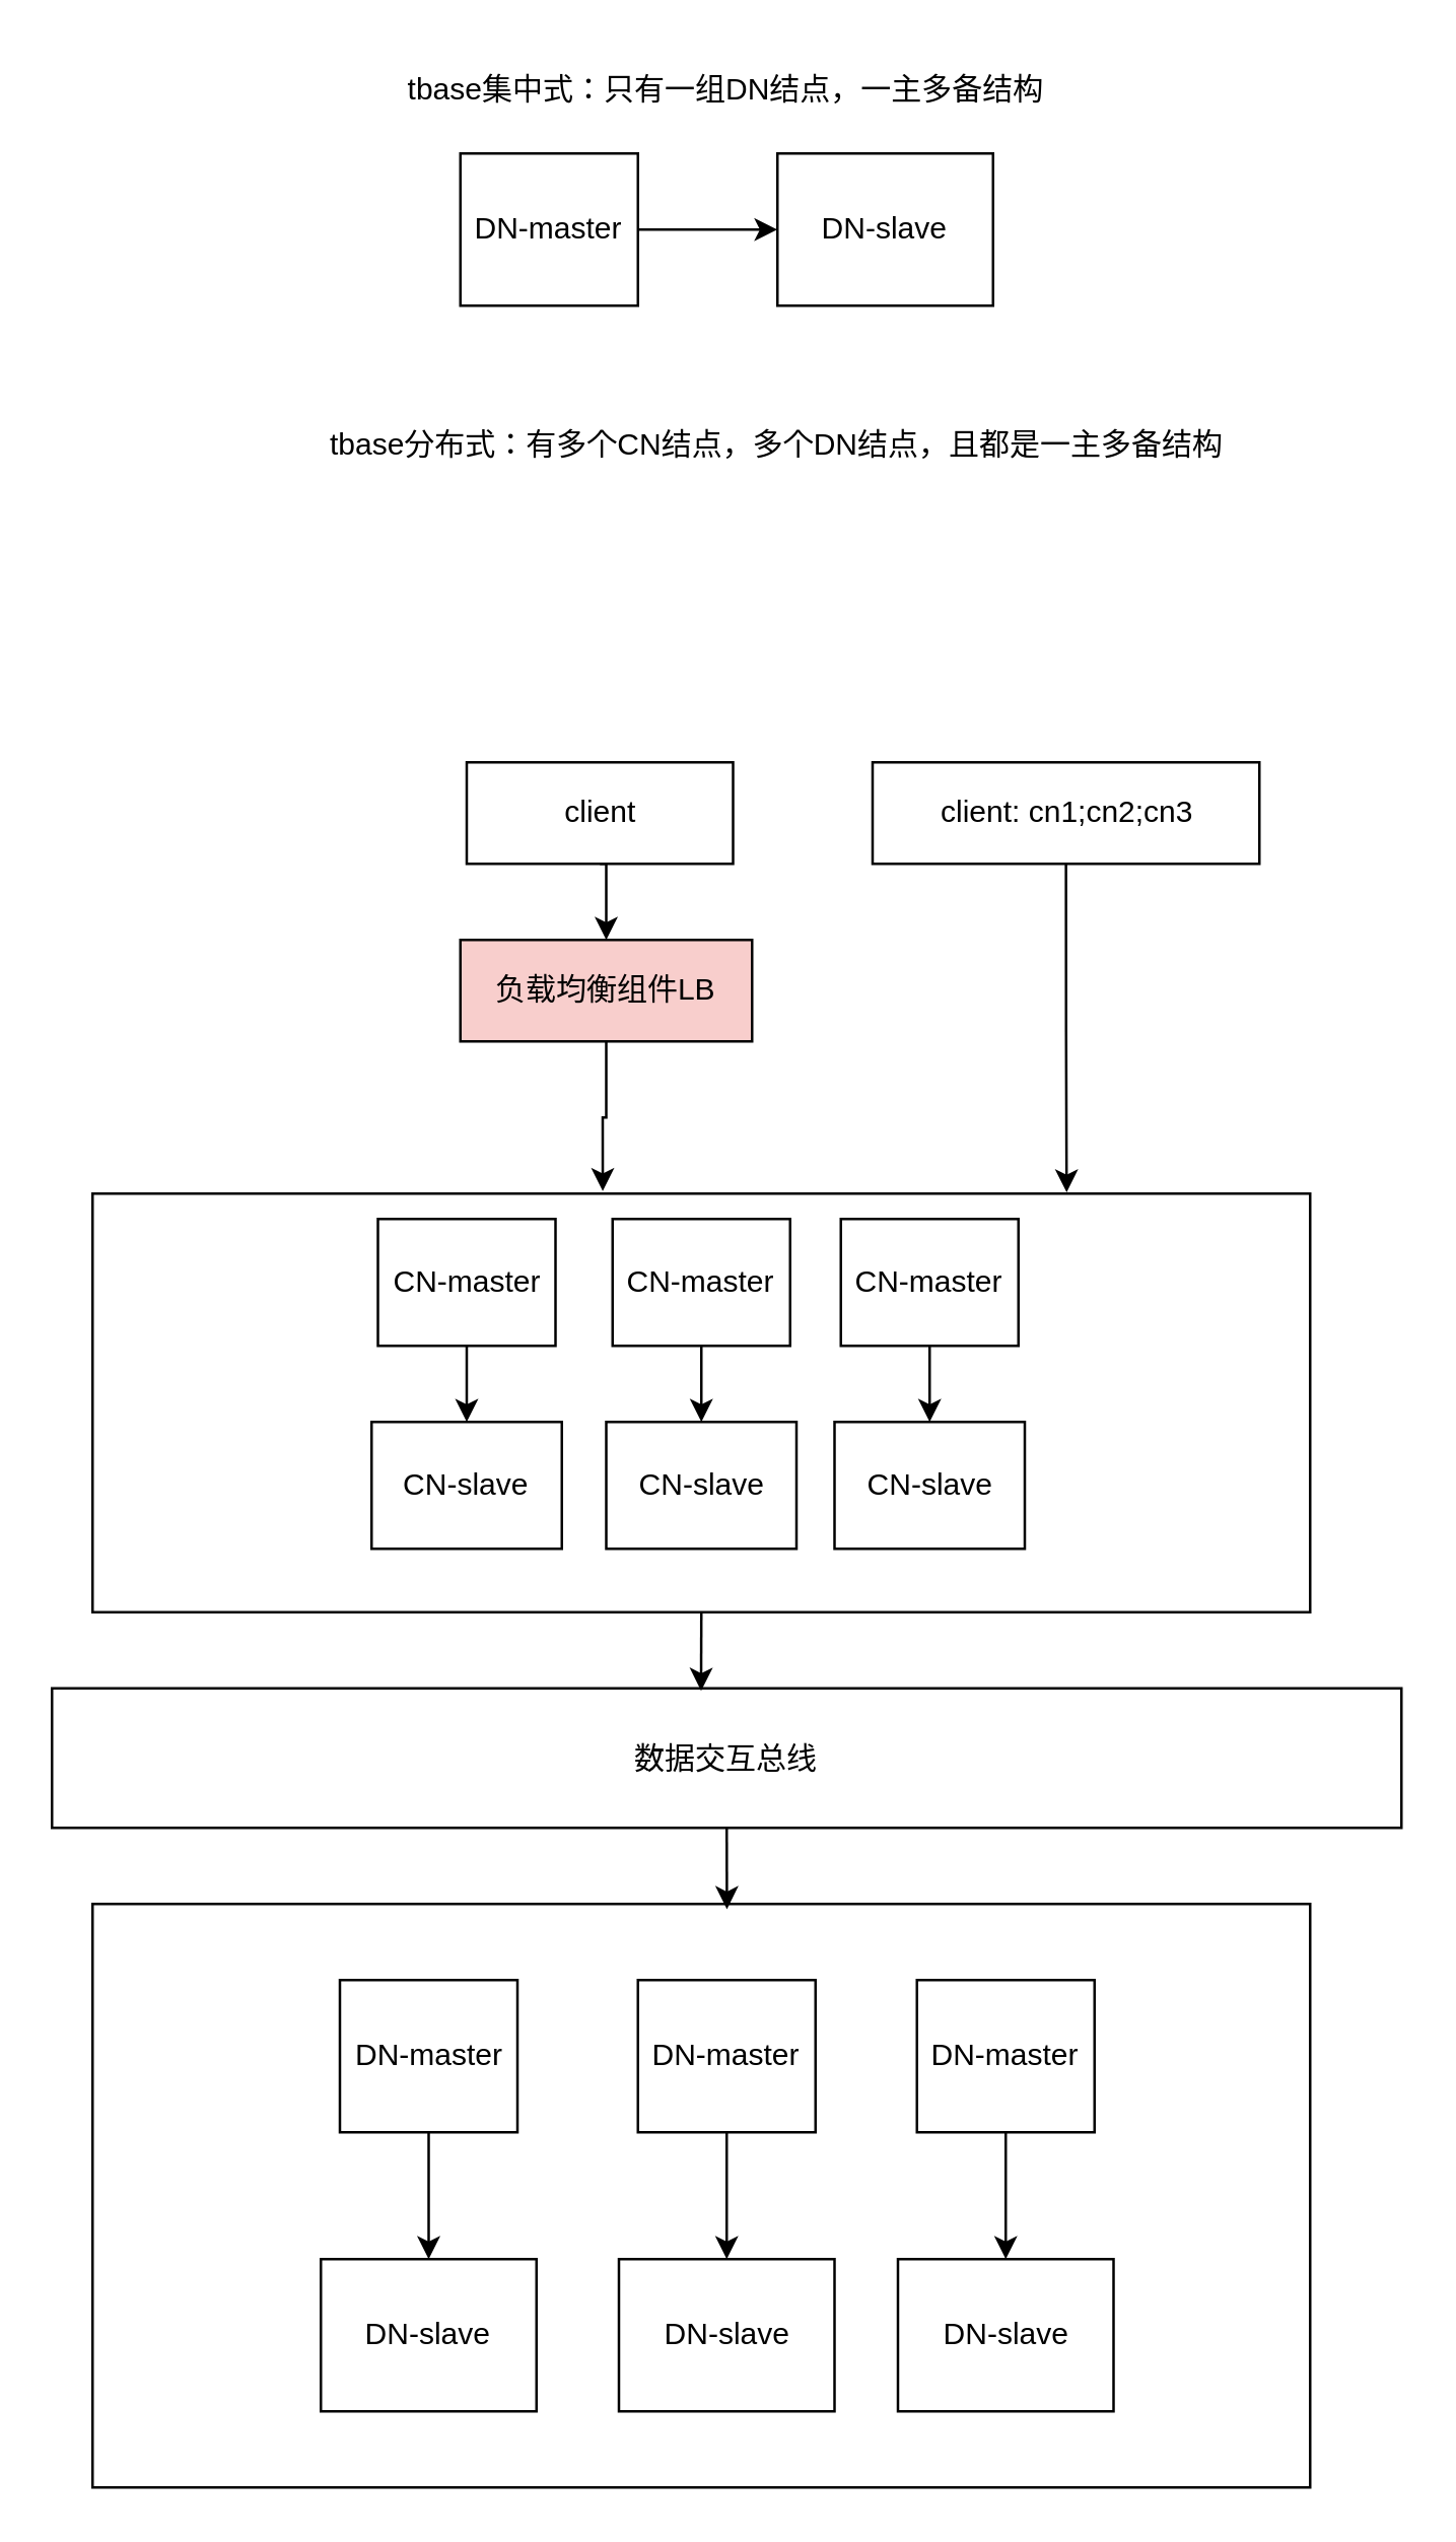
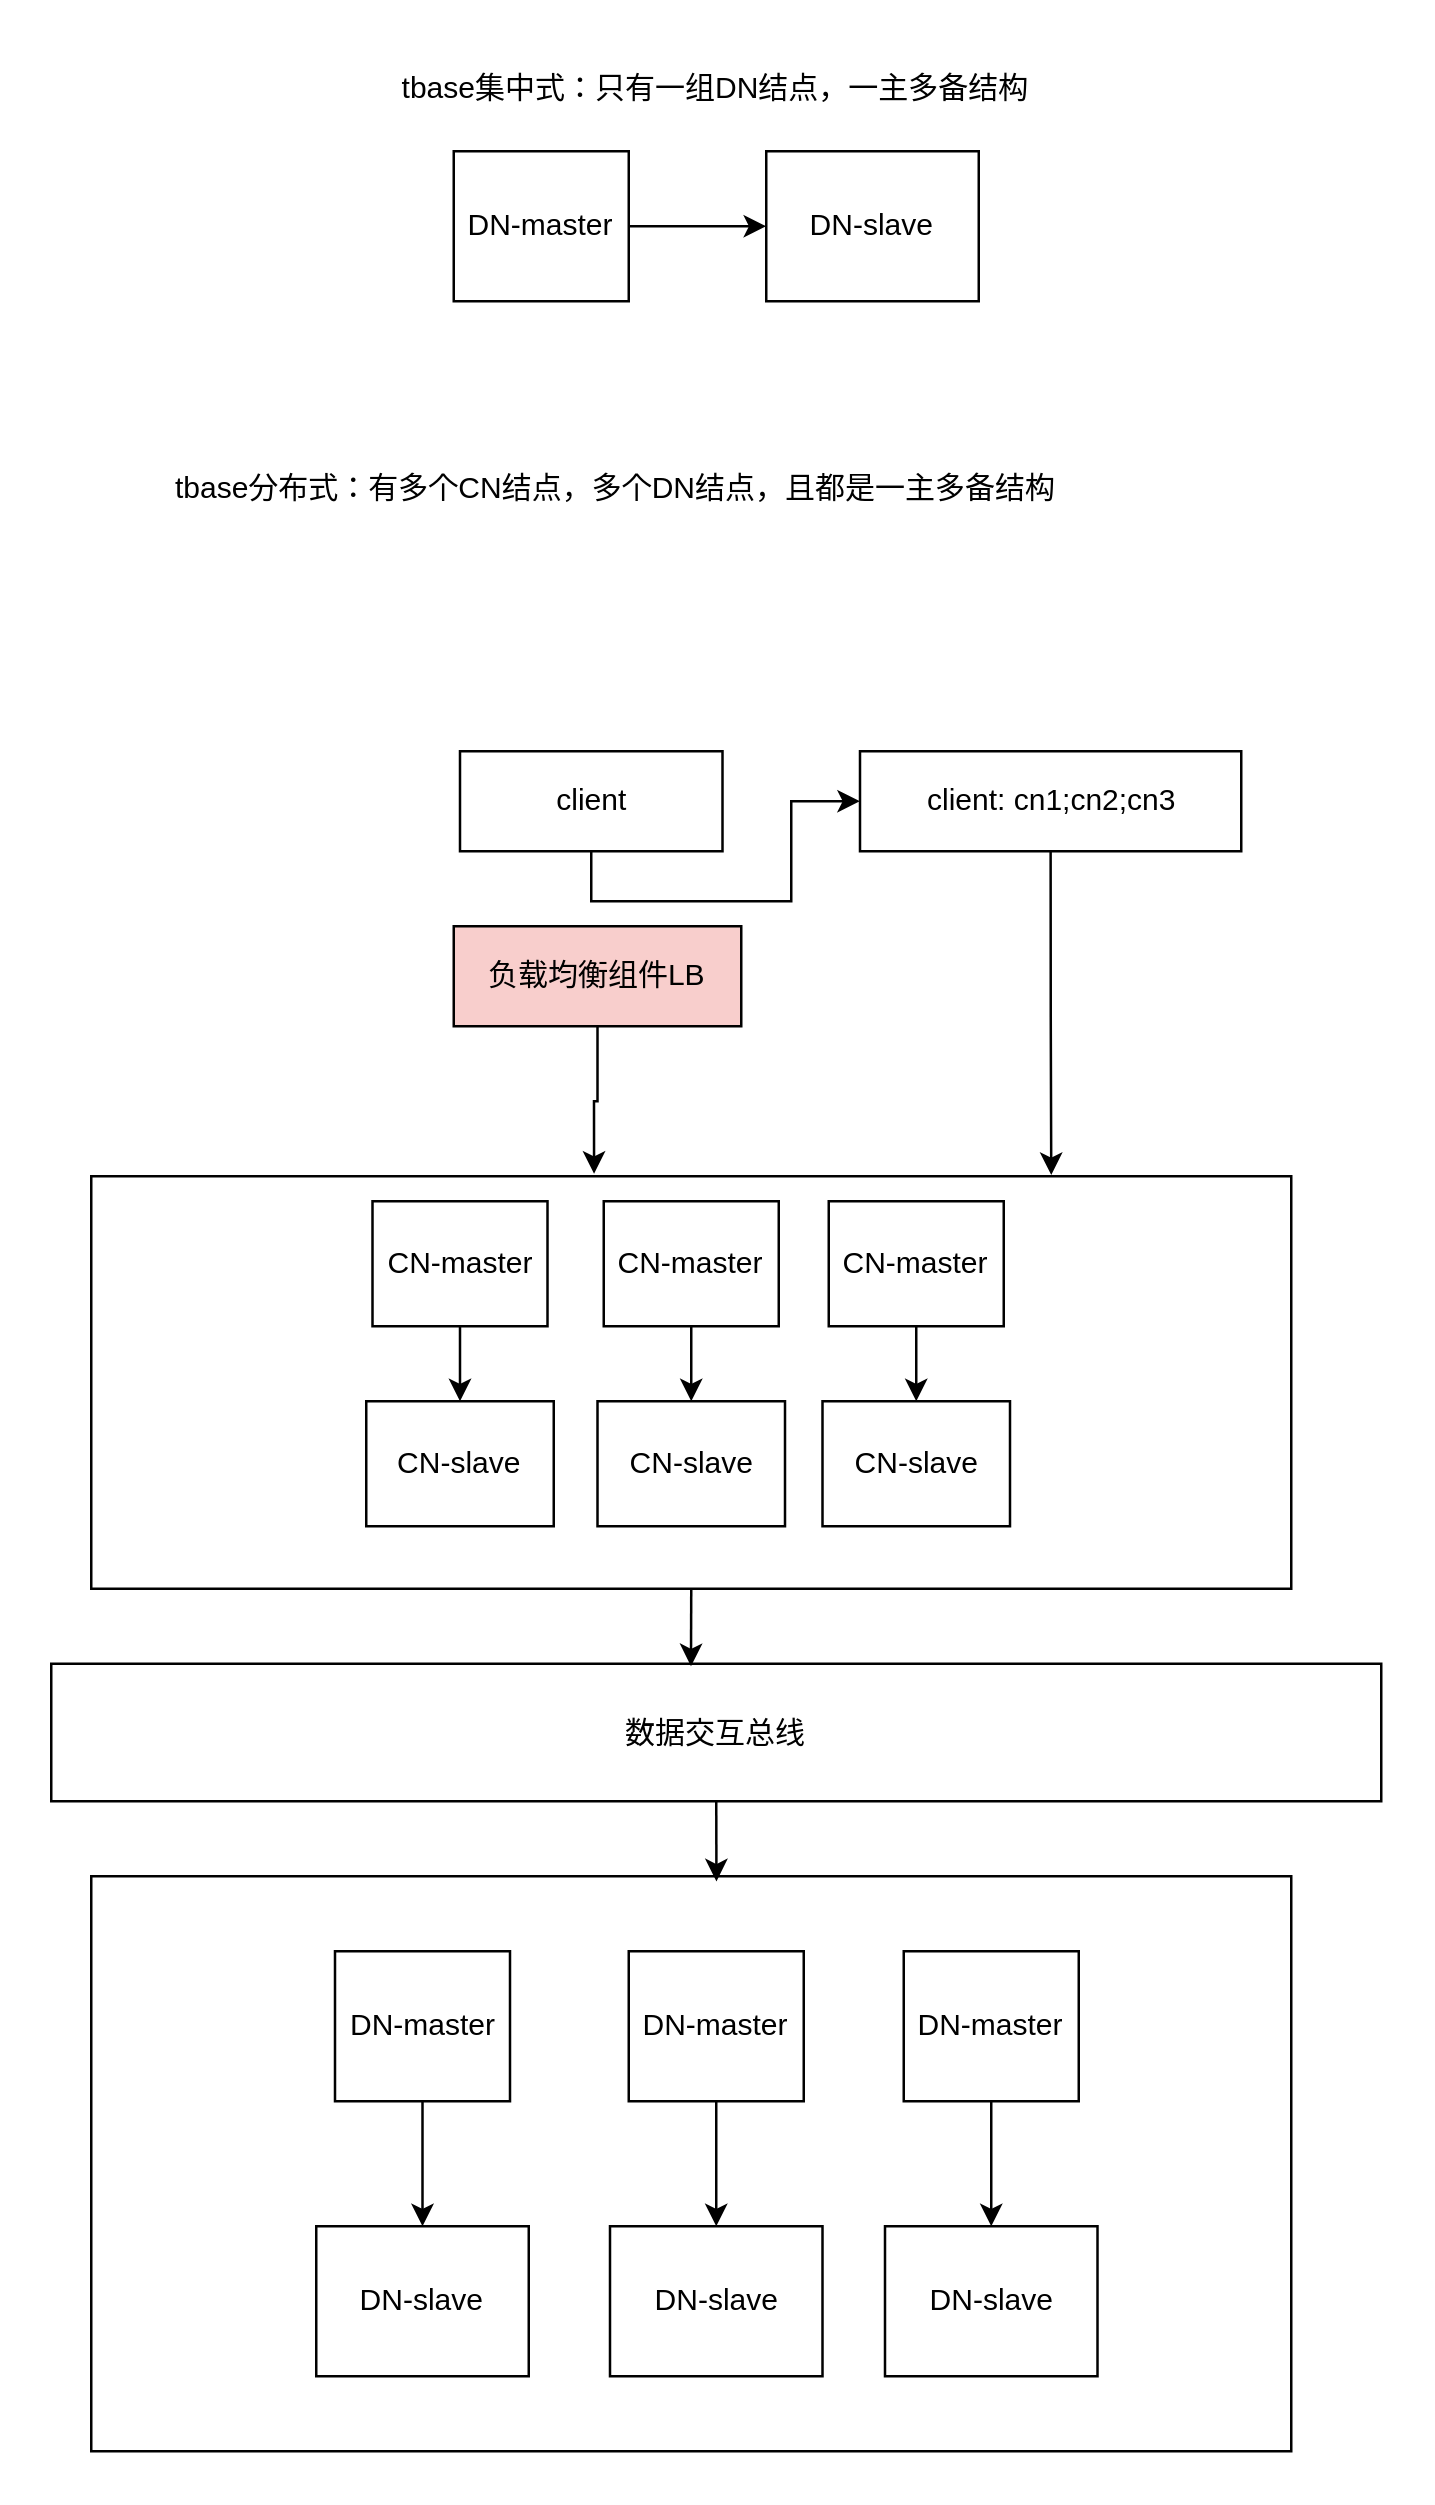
  <mxCell id="0" />
  <mxCell id="1" parent="0" />
  <mxCell id="2" value="" style="rounded=0;whiteSpace=wrap;html=1;" vertex="1" parent="1"><mxGeometry x="36" y="470" width="480" height="165" as="geometry" /></mxCell>
  <mxCell id="3" value="" style="rounded=0;whiteSpace=wrap;html=1;" vertex="1" parent="1"><mxGeometry x="36" y="750" width="480" height="230" as="geometry" /></mxCell>
  <mxCell id="4" value="tbase集中式：只有一组DN结点，一主多备结构" style="text;html=1;align=center;verticalAlign=middle;whiteSpace=wrap;rounded=0;" vertex="1" parent="1"><mxGeometry x="106" y="20" width="360" height="30" as="geometry" /></mxCell>
- <mxCell id="5" value="tbase分布式：有多个CN结点，多个DN结点，且都是一主多备结构" style="text;html=1;align=center;verticalAlign=middle;whiteSpace=wrap;rounded=0;" vertex="1" parent="1"><mxGeometry x="126" y="160" width="360" height="30" as="geometry" /></mxCell>
+ <mxCell id="5" value="tbase分布式：有多个CN结点，多个DN结点，且都是一主多备结构" style="text;html=1;align=center;verticalAlign=middle;whiteSpace=wrap;rounded=0;" vertex="1" parent="1"><mxGeometry x="66" y="180" width="360" height="30" as="geometry" /></mxCell>
  <mxCell id="6" value="" style="edgeStyle=orthogonalEdgeStyle;rounded=0;orthogonalLoop=1;jettySize=auto;html=1;" edge="1" parent="1" source="7" target="8"><mxGeometry relative="1" as="geometry" /></mxCell>
  <mxCell id="7" value="DN-master" style="rounded=0;whiteSpace=wrap;html=1;" vertex="1" parent="1"><mxGeometry x="181" y="60" width="70" height="60" as="geometry" /></mxCell>
  <mxCell id="8" value="DN-slave" style="whiteSpace=wrap;html=1;rounded=0;" vertex="1" parent="1"><mxGeometry x="306" y="60" width="85" height="60" as="geometry" /></mxCell>
  <mxCell id="9" value="" style="edgeStyle=orthogonalEdgeStyle;rounded=0;orthogonalLoop=1;jettySize=auto;html=1;" edge="1" parent="1" source="10" target="11"><mxGeometry relative="1" as="geometry" /></mxCell>
  <mxCell id="10" value="DN-master" style="rounded=0;whiteSpace=wrap;html=1;" vertex="1" parent="1"><mxGeometry x="133.5" y="780" width="70" height="60" as="geometry" /></mxCell>
  <mxCell id="11" value="DN-slave" style="whiteSpace=wrap;html=1;rounded=0;" vertex="1" parent="1"><mxGeometry x="126" y="890" width="85" height="60" as="geometry" /></mxCell>
  <mxCell id="12" value="" style="edgeStyle=orthogonalEdgeStyle;rounded=0;orthogonalLoop=1;jettySize=auto;html=1;" edge="1" parent="1" source="13" target="14"><mxGeometry relative="1" as="geometry" /></mxCell>
  <mxCell id="13" value="DN-master" style="rounded=0;whiteSpace=wrap;html=1;" vertex="1" parent="1"><mxGeometry x="251" y="780" width="70" height="60" as="geometry" /></mxCell>
  <mxCell id="14" value="DN-slave" style="whiteSpace=wrap;html=1;rounded=0;" vertex="1" parent="1"><mxGeometry x="243.5" y="890" width="85" height="60" as="geometry" /></mxCell>
  <mxCell id="15" value="" style="edgeStyle=orthogonalEdgeStyle;rounded=0;orthogonalLoop=1;jettySize=auto;html=1;" edge="1" parent="1" source="16" target="17"><mxGeometry relative="1" as="geometry" /></mxCell>
  <mxCell id="16" value="DN-master" style="rounded=0;whiteSpace=wrap;html=1;" vertex="1" parent="1"><mxGeometry x="361" y="780" width="70" height="60" as="geometry" /></mxCell>
  <mxCell id="17" value="DN-slave" style="whiteSpace=wrap;html=1;rounded=0;" vertex="1" parent="1"><mxGeometry x="353.5" y="890" width="85" height="60" as="geometry" /></mxCell>
  <mxCell id="18" value="数据交互总线" style="rounded=0;whiteSpace=wrap;html=1;" vertex="1" parent="1"><mxGeometry x="20" y="665" width="532" height="55" as="geometry" /></mxCell>
  <mxCell id="19" value="" style="edgeStyle=orthogonalEdgeStyle;rounded=0;orthogonalLoop=1;jettySize=auto;html=1;" edge="1" parent="1" source="20" target="21"><mxGeometry relative="1" as="geometry" /></mxCell>
  <mxCell id="20" value="CN-master" style="rounded=0;whiteSpace=wrap;html=1;" vertex="1" parent="1"><mxGeometry x="148.5" y="480" width="70" height="50" as="geometry" /></mxCell>
  <mxCell id="21" value="CN-slave" style="whiteSpace=wrap;html=1;rounded=0;" vertex="1" parent="1"><mxGeometry x="146" y="560" width="75" height="50" as="geometry" /></mxCell>
  <mxCell id="22" value="" style="edgeStyle=orthogonalEdgeStyle;rounded=0;orthogonalLoop=1;jettySize=auto;html=1;" edge="1" parent="1" source="23" target="24"><mxGeometry relative="1" as="geometry" /></mxCell>
  <mxCell id="23" value="CN-master" style="rounded=0;whiteSpace=wrap;html=1;" vertex="1" parent="1"><mxGeometry x="241" y="480" width="70" height="50" as="geometry" /></mxCell>
  <mxCell id="24" value="CN-slave" style="whiteSpace=wrap;html=1;rounded=0;" vertex="1" parent="1"><mxGeometry x="238.5" y="560" width="75" height="50" as="geometry" /></mxCell>
  <mxCell id="25" value="" style="edgeStyle=orthogonalEdgeStyle;rounded=0;orthogonalLoop=1;jettySize=auto;html=1;" edge="1" parent="1" source="26" target="27"><mxGeometry relative="1" as="geometry" /></mxCell>
  <mxCell id="26" value="CN-master" style="rounded=0;whiteSpace=wrap;html=1;" vertex="1" parent="1"><mxGeometry x="331" y="480" width="70" height="50" as="geometry" /></mxCell>
  <mxCell id="27" value="CN-slave" style="whiteSpace=wrap;html=1;rounded=0;" vertex="1" parent="1"><mxGeometry x="328.5" y="560" width="75" height="50" as="geometry" /></mxCell>
  <mxCell id="28" style="edgeStyle=orthogonalEdgeStyle;rounded=0;orthogonalLoop=1;jettySize=auto;html=1;exitX=0.5;exitY=1;exitDx=0;exitDy=0;entryX=0.481;entryY=0.018;entryDx=0;entryDy=0;entryPerimeter=0;" edge="1" parent="1" source="2" target="18"><mxGeometry relative="1" as="geometry" /></mxCell>
  <mxCell id="29" style="edgeStyle=orthogonalEdgeStyle;rounded=0;orthogonalLoop=1;jettySize=auto;html=1;exitX=0.5;exitY=1;exitDx=0;exitDy=0;entryX=0.521;entryY=0.009;entryDx=0;entryDy=0;entryPerimeter=0;" edge="1" parent="1" source="18" target="3"><mxGeometry relative="1" as="geometry" /></mxCell>
  <mxCell id="30" value="负载均衡组件LB" style="rounded=0;whiteSpace=wrap;html=1;fillColor=#f8cecc;" vertex="1" parent="1"><mxGeometry x="181" y="370" width="115" height="40" as="geometry" /></mxCell>
  <mxCell id="31" style="edgeStyle=orthogonalEdgeStyle;rounded=0;orthogonalLoop=1;jettySize=auto;html=1;exitX=0.5;exitY=1;exitDx=0;exitDy=0;entryX=0.419;entryY=-0.006;entryDx=0;entryDy=0;entryPerimeter=0;" edge="1" parent="1" source="30" target="2"><mxGeometry relative="1" as="geometry"><mxPoint x="236" y="450" as="targetPoint" /></mxGeometry></mxCell>
- <mxCell id="32" style="edgeStyle=orthogonalEdgeStyle;rounded=0;orthogonalLoop=1;jettySize=auto;html=1;exitX=0.5;exitY=1;exitDx=0;exitDy=0;entryX=0.5;entryY=0;entryDx=0;entryDy=0;" edge="1" parent="1" source="33" target="30"><mxGeometry relative="1" as="geometry" /></mxCell>
+ <mxCell id="32" style="edgeStyle=orthogonalEdgeStyle;rounded=0;orthogonalLoop=1;jettySize=auto;html=1;exitX=0.5;exitY=1;exitDx=0;exitDy=0;" edge="1" parent="1" source="33" target="34"><mxGeometry relative="1" as="geometry" /></mxCell>
  <mxCell id="33" value="client" style="rounded=0;whiteSpace=wrap;html=1;" vertex="1" parent="1"><mxGeometry x="183.5" y="300" width="105" height="40" as="geometry" /></mxCell>
  <mxCell id="34" value="client: cn1;cn2;cn3" style="rounded=0;whiteSpace=wrap;html=1;" vertex="1" parent="1"><mxGeometry x="343.5" y="300" width="152.5" height="40" as="geometry" /></mxCell>
  <mxCell id="35" style="edgeStyle=orthogonalEdgeStyle;rounded=0;orthogonalLoop=1;jettySize=auto;html=1;exitX=0.5;exitY=1;exitDx=0;exitDy=0;entryX=0.8;entryY=-0.003;entryDx=0;entryDy=0;entryPerimeter=0;" edge="1" parent="1" source="34" target="2"><mxGeometry relative="1" as="geometry" /></mxCell>
